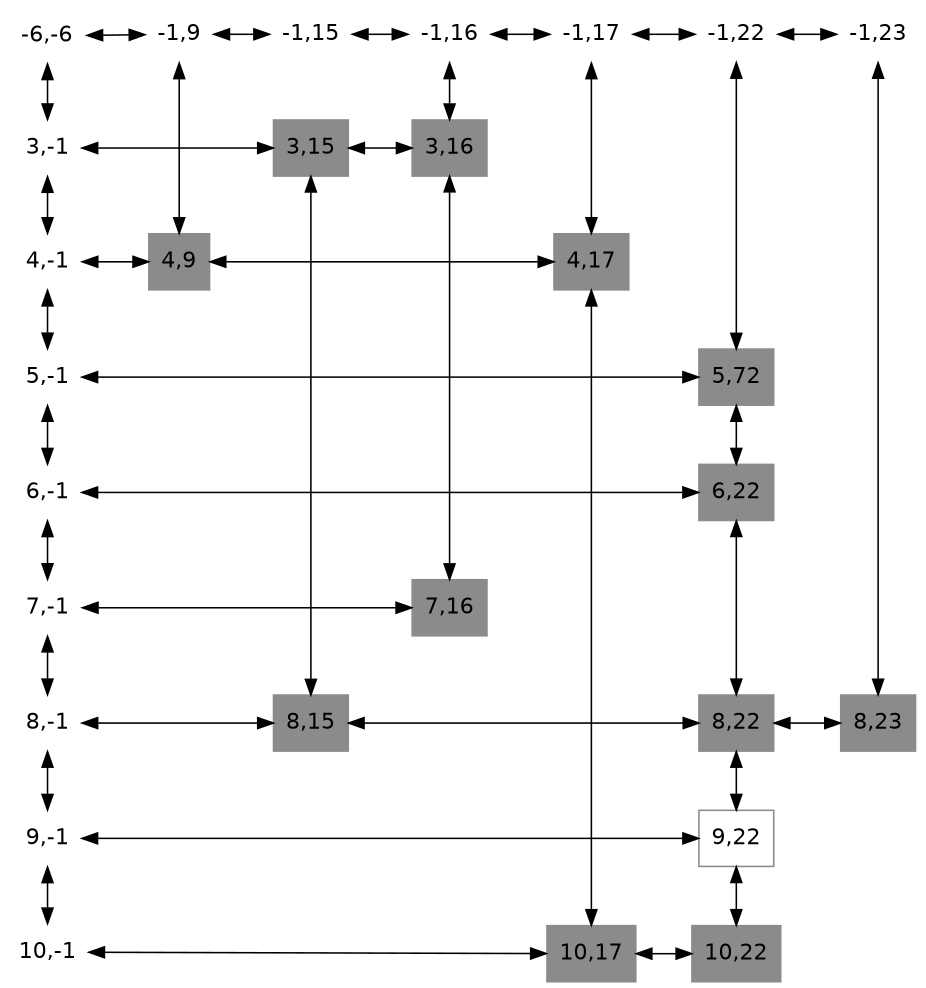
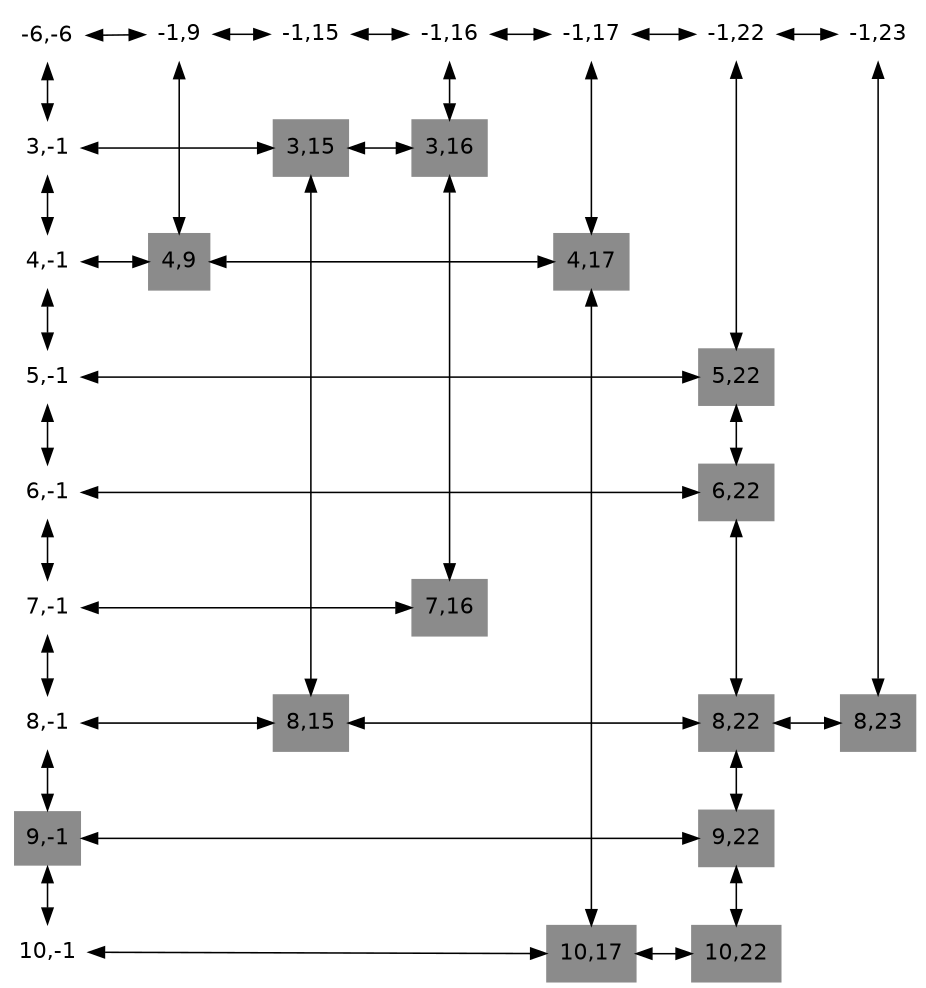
  digraph {
    fontname="DejaVu Sans"
    nodesep=0.5
    rankdir=LR
    node [color=white fontname="DejaVu Sans" shape=rectangle style=filled]
    edge [dir=both fontname="DejaVu Sans"]
    n1 [height=0.5 label="-6,-6" width=0.5]
    n2 [height=0.5 label="3,-1" width=0.5]
    n3 [height=0.5 label="4,-1" width=0.5]
    n4 [height=0.5 label="5,-1" width=0.5]
    n5 [height=0.5 label="6,-1" width=0.5]
    n6 [height=0.5 label="7,-1" width=0.5]
    n7 [height=0.5 label="8,-1" width=0.5]
-   n8 [height=0.5 label="9,-1" width=0.5]
+   n8 [height=0.5 label="9,-1" width=0.5 fillcolor="#8B8B8B"]
    n9 [height=0.5 label="10,-1" width=0.5]
    n10 [height=0.5 label="-1,9" width=0.5]
    n11 [color="#8B8B8B" height=0.5 label="4,9" width=0.5]
    n12 [height=0.5 label="-1,15" width=0.5]
    n13 [color="#8B8B8B" height=0.5 label="3,15" width=0.5]
    n14 [color="#8B8B8B" height=0.5 label="8,15" width=0.5]
    n15 [height=0.5 label="-1,16" width=0.5]
    n16 [color="#8B8B8B" height=0.5 label="3,16" width=0.5]
    n17 [color="#8B8B8B" height=0.5 label="7,16" width=0.5]
    n18 [height=0.5 label="-1,17" width=0.5]
    n19 [color="#8B8B8B" height=0.5 label="4,17" width=0.5]
    n20 [color="#8B8B8B" height=0.5 label="10,17" width=0.5]
    n21 [height=0.5 label="-1,22" width=0.5]
-   n22 [color="#8B8B8B" height=0.5 label="5,72" width=0.5]
+   n22 [color="#8B8B8B" height=0.5 label="5,22" width=0.5]
    n23 [color="#8B8B8B" height=0.5 label="6,22" width=0.5]
    n24 [color="#8B8B8B" height=0.5 label="8,22" width=0.5]
-   n25 [color="#8B8B8B" height=0.5 label="9,22" width=0.5 fillcolor=white]
+   n25 [color="#8B8B8B" height=0.5 label="9,22" width=0.5]
    n26 [color="#8B8B8B" height=0.5 label="10,22" width=0.5]
    n27 [height=0.5 label="-1,23" width=0.5]
    n28 [color="#8B8B8B" height=0.5 label="8,23" width=0.5]
    subgraph sub_1 {
      rank=same
      n1
      n2
      n3
      n4
      n5
      n6
      n7
      n8
      n9
    }
    subgraph sub_2 {
      rank=same
      n10
      n11
    }
    subgraph sub_3 {
      rank=same
      n12
      n13
      n14
    }
    subgraph sub_4 {
      rank=same
      n15
      n16
      n17
    }
    subgraph sub_5 {
      rank=same
      n18
      n19
      n20
    }
    subgraph sub_6 {
      rank=same
      n21
      n22
      n23
      n24
      n25
      n26
    }
    subgraph sub_7 {
      rank=same
      n27
      n28
    }
    n1 -> n2
    n1 -> n10
    n2 -> n3
    n2 -> n13
    n3 -> n4
    n3 -> n11
    n4 -> n5
    n4 -> n22
    n5 -> n6
    n5 -> n23
    n6 -> n7
    n6 -> n17
    n7 -> n8
    n7 -> n14
    n8 -> n9
    n8 -> n25
    n9 -> n20
    n10 -> n11 [constraint=false]
    n10 -> n12
    n11 -> n19
    n12 -> n15
    n13 -> n14 [constraint=false]
    n13 -> n16
    n14 -> n24
    n15 -> n16 [constraint=false]
    n15 -> n18
    n16 -> n17 [constraint=false]
    n18 -> n19 [constraint=false]
    n18 -> n21
    n19 -> n20 [constraint=false]
    n20 -> n26
    n21 -> n22 [constraint=false]
    n21 -> n27
    n22 -> n23 [constraint=false]
    n23 -> n24 [constraint=false]
    n24 -> n25 [constraint=false]
    n24 -> n28
    n25 -> n26 [constraint=false]
    n27 -> n28 [constraint=false]
  }
